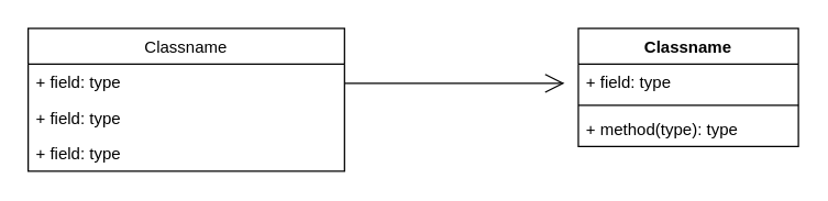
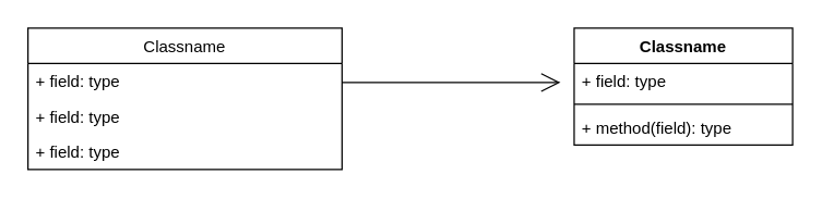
  <mxCell id="0" />
  <mxCell id="1" parent="0" />
  <mxCell id="2" value="Classname" style="swimlane;fontStyle=0;childLayout=stackLayout;horizontal=1;startSize=26;fillColor=none;horizontalStack=0;resizeParent=1;resizeParentMax=0;resizeLast=0;collapsible=1;marginBottom=0;" vertex="1" parent="1"><mxGeometry x="20" y="20" width="230" height="104" as="geometry" /></mxCell>
  <mxCell id="3" value="+ field: type" style="text;strokeColor=none;fillColor=none;align=left;verticalAlign=top;spacingLeft=4;spacingRight=4;overflow=hidden;rotatable=0;points=[[0,0.5],[1,0.5]];portConstraint=eastwest;" vertex="1" parent="2"><mxGeometry y="26" width="230" height="26" as="geometry" /></mxCell>
  <mxCell id="4" value="+ field: type" style="text;strokeColor=none;fillColor=none;align=left;verticalAlign=top;spacingLeft=4;spacingRight=4;overflow=hidden;rotatable=0;points=[[0,0.5],[1,0.5]];portConstraint=eastwest;" vertex="1" parent="2"><mxGeometry y="52" width="230" height="26" as="geometry" /></mxCell>
  <mxCell id="5" value="+ field: type" style="text;strokeColor=none;fillColor=none;align=left;verticalAlign=top;spacingLeft=4;spacingRight=4;overflow=hidden;rotatable=0;points=[[0,0.5],[1,0.5]];portConstraint=eastwest;" vertex="1" parent="2"><mxGeometry y="78" width="230" height="26" as="geometry" /></mxCell>
  <mxCell id="6" value="" style="endArrow=open;endFill=1;endSize=12;html=1;rounded=0;" edge="1" parent="1"><mxGeometry width="160" relative="1" as="geometry"><mxPoint x="250" y="60" as="sourcePoint" /><mxPoint x="410" y="60" as="targetPoint" /></mxGeometry></mxCell>
  <mxCell id="7" value="Classname" style="swimlane;fontStyle=1;align=center;verticalAlign=top;childLayout=stackLayout;horizontal=1;startSize=26;horizontalStack=0;resizeParent=1;resizeParentMax=0;resizeLast=0;collapsible=1;marginBottom=0;" vertex="1" parent="1"><mxGeometry x="420" y="20" width="160" height="86" as="geometry" /></mxCell>
  <mxCell id="8" value="+ field: type" style="text;strokeColor=none;fillColor=none;align=left;verticalAlign=top;spacingLeft=4;spacingRight=4;overflow=hidden;rotatable=0;points=[[0,0.5],[1,0.5]];portConstraint=eastwest;" vertex="1" parent="7"><mxGeometry y="26" width="160" height="26" as="geometry" /></mxCell>
  <mxCell id="9" value="" style="line;strokeWidth=1;fillColor=none;align=left;verticalAlign=middle;spacingTop=-1;spacingLeft=3;spacingRight=3;rotatable=0;labelPosition=right;points=[];portConstraint=eastwest;" vertex="1" parent="7"><mxGeometry y="52" width="160" height="8" as="geometry" /></mxCell>
- <mxCell id="10" value="+ method(type): type" style="text;strokeColor=none;fillColor=none;align=left;verticalAlign=top;spacingLeft=4;spacingRight=4;overflow=hidden;rotatable=0;points=[[0,0.5],[1,0.5]];portConstraint=eastwest;" vertex="1" parent="7"><mxGeometry y="60" width="160" height="26" as="geometry" /></mxCell>
+ <mxCell id="10" value="+ method(field): type" style="text;strokeColor=none;fillColor=none;align=left;verticalAlign=top;spacingLeft=4;spacingRight=4;overflow=hidden;rotatable=0;points=[[0,0.5],[1,0.5]];portConstraint=eastwest;" vertex="1" parent="7"><mxGeometry y="60" width="160" height="26" as="geometry" /></mxCell>
